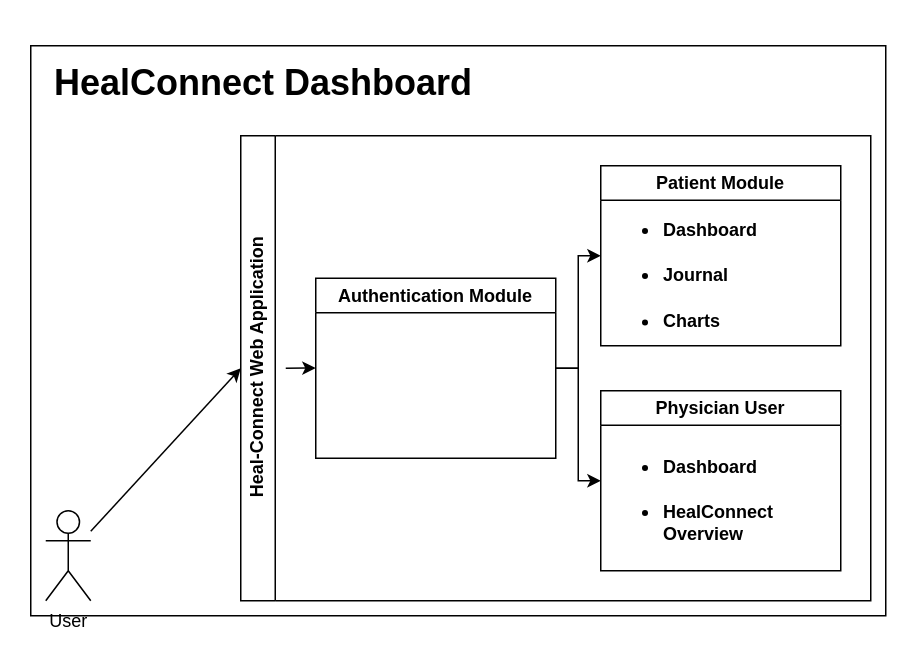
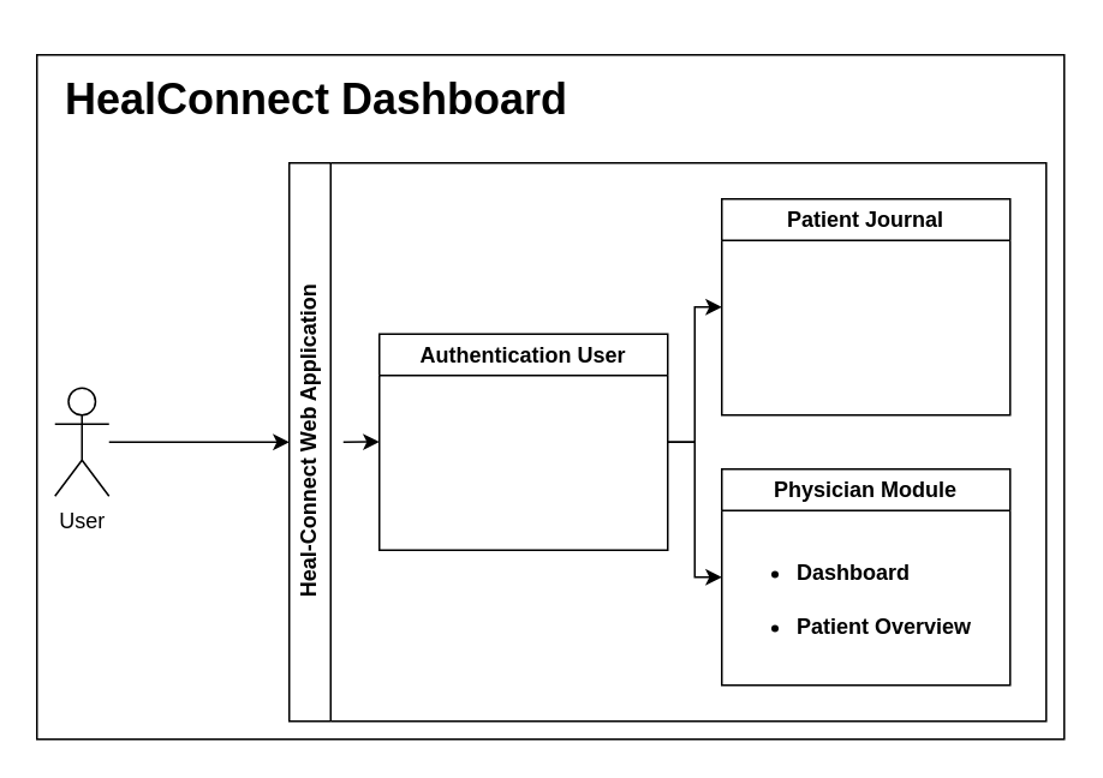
  <mxCell id="0" />
  <mxCell id="1" parent="0" />
  <mxCell id="2" value="" style="rounded=0;whiteSpace=wrap;html=1;" vertex="1" parent="1"><mxGeometry x="20" y="30" width="570" height="380" as="geometry" /></mxCell>
  <mxCell id="3" value="&lt;div&gt;Heal-Connect Web Application&lt;/div&gt;" style="swimlane;horizontal=0;whiteSpace=wrap;html=1;" vertex="1" parent="1"><mxGeometry x="160" y="90" width="420" height="310" as="geometry" /></mxCell>
- <mxCell id="4" value="&lt;div&gt;Authentication Module&lt;/div&gt;" style="swimlane;whiteSpace=wrap;html=1;" vertex="1" parent="3"><mxGeometry x="50" y="95" width="160" height="120" as="geometry" /></mxCell>
- <mxCell id="5" value="Physician User" style="swimlane;whiteSpace=wrap;html=1;" vertex="1" parent="3"><mxGeometry x="240" y="170" width="160" height="120" as="geometry" /></mxCell>
- <mxCell id="6" value="&lt;div align=&quot;left&quot;&gt;&lt;ul&gt;&lt;li&gt;&lt;div&gt;&lt;h4&gt;Dashboard&lt;br&gt;&lt;/h4&gt;&lt;/div&gt;&lt;/li&gt;&lt;li&gt;&lt;h4&gt;HealConnect Overview&lt;/h4&gt;&lt;/li&gt;&lt;/ul&gt;&lt;/div&gt;" style="text;html=1;strokeColor=none;fillColor=none;align=left;verticalAlign=middle;whiteSpace=wrap;rounded=0;" vertex="1" parent="5"><mxGeometry y="25" width="160" height="95" as="geometry" /></mxCell>
- <mxCell id="7" value="&lt;div&gt;Patient Module&lt;/div&gt;" style="swimlane;whiteSpace=wrap;html=1;" vertex="1" parent="3"><mxGeometry x="240" y="20" width="160" height="120" as="geometry" /></mxCell>
- <mxCell id="8" value="&lt;div align=&quot;left&quot;&gt;&lt;ul&gt;&lt;li&gt;&lt;div&gt;&lt;h4&gt;Dashboard&lt;br&gt;&lt;/h4&gt;&lt;/div&gt;&lt;/li&gt;&lt;li&gt;&lt;h4&gt;Journal&lt;br&gt;&lt;/h4&gt;&lt;/li&gt;&lt;li&gt;&lt;h4&gt;Charts&lt;br&gt;&lt;/h4&gt;&lt;/li&gt;&lt;/ul&gt;&lt;/div&gt;" style="text;html=1;strokeColor=none;fillColor=none;align=left;verticalAlign=middle;whiteSpace=wrap;rounded=0;" vertex="1" parent="7"><mxGeometry y="25" width="160" height="95" as="geometry" /></mxCell>
+ <mxCell id="4" value="&lt;div&gt;Authentication User&lt;/div&gt;" style="swimlane;whiteSpace=wrap;html=1;" vertex="1" parent="3"><mxGeometry x="50" y="95" width="160" height="120" as="geometry" /></mxCell>
+ <mxCell id="5" value="Physician Module" style="swimlane;whiteSpace=wrap;html=1;" vertex="1" parent="3"><mxGeometry x="240" y="170" width="160" height="120" as="geometry" /></mxCell>
+ <mxCell id="6" value="&lt;div align=&quot;left&quot;&gt;&lt;ul&gt;&lt;li&gt;&lt;div&gt;&lt;h4&gt;Dashboard&lt;br&gt;&lt;/h4&gt;&lt;/div&gt;&lt;/li&gt;&lt;li&gt;&lt;h4&gt;Patient Overview&lt;/h4&gt;&lt;/li&gt;&lt;/ul&gt;&lt;/div&gt;" style="text;html=1;strokeColor=none;fillColor=none;align=left;verticalAlign=middle;whiteSpace=wrap;rounded=0;" vertex="1" parent="5"><mxGeometry y="25" width="160" height="95" as="geometry" /></mxCell>
+ <mxCell id="7" value="&lt;div&gt;Patient Journal&lt;/div&gt;" style="swimlane;whiteSpace=wrap;html=1;" vertex="1" parent="3"><mxGeometry x="240" y="20" width="160" height="120" as="geometry" /></mxCell>
  <mxCell id="9" value="" style="endArrow=classic;html=1;rounded=0;exitX=1;exitY=0.5;exitDx=0;exitDy=0;entryX=0;entryY=0.5;entryDx=0;entryDy=0;edgeStyle=orthogonalEdgeStyle;" edge="1" parent="3" source="4" target="7"><mxGeometry width="50" height="50" relative="1" as="geometry"><mxPoint x="150" y="190" as="sourcePoint" /><mxPoint x="200" y="140" as="targetPoint" /></mxGeometry></mxCell>
  <mxCell id="10" value="" style="endArrow=classic;html=1;rounded=0;entryX=0;entryY=0.5;entryDx=0;entryDy=0;exitX=1;exitY=0.5;exitDx=0;exitDy=0;edgeStyle=orthogonalEdgeStyle;" edge="1" parent="3" source="4" target="5"><mxGeometry width="50" height="50" relative="1" as="geometry"><mxPoint x="150" y="190" as="sourcePoint" /><mxPoint x="200" y="140" as="targetPoint" /></mxGeometry></mxCell>
  <mxCell id="11" value="" style="endArrow=classic;html=1;rounded=0;" edge="1" parent="3"><mxGeometry width="50" height="50" relative="1" as="geometry"><mxPoint x="30" y="155" as="sourcePoint" /><mxPoint x="50" y="154.86" as="targetPoint" /></mxGeometry></mxCell>
- <mxCell id="12" value="&lt;div&gt;User&lt;/div&gt;" style="shape=umlActor;verticalLabelPosition=bottom;verticalAlign=top;html=1;outlineConnect=0;" vertex="1" parent="1"><mxGeometry x="30" y="340" width="30" height="60" as="geometry" /></mxCell>
+ <mxCell id="12" value="&lt;div&gt;User&lt;/div&gt;" style="shape=umlActor;verticalLabelPosition=bottom;verticalAlign=top;html=1;outlineConnect=0;" vertex="1" parent="1"><mxGeometry x="30" y="215" width="30" height="60" as="geometry" /></mxCell>
  <mxCell id="13" value="" style="endArrow=classic;html=1;rounded=0;entryX=0;entryY=0.5;entryDx=0;entryDy=0;" edge="1" parent="1" source="12" target="3"><mxGeometry width="50" height="50" relative="1" as="geometry"><mxPoint x="60" y="230" as="sourcePoint" /><mxPoint x="210" y="245" as="targetPoint" /></mxGeometry></mxCell>
  <mxCell id="14" value="&lt;h1&gt;HealConnect Dashboard&lt;/h1&gt;" style="text;strokeColor=none;fillColor=none;align=left;verticalAlign=middle;spacingLeft=4;spacingRight=4;overflow=hidden;points=[[0,0.5],[1,0.5]];portConstraint=eastwest;rotatable=0;whiteSpace=wrap;html=1;" vertex="1" parent="1"><mxGeometry x="30" y="20" width="410" height="70" as="geometry" /></mxCell>
